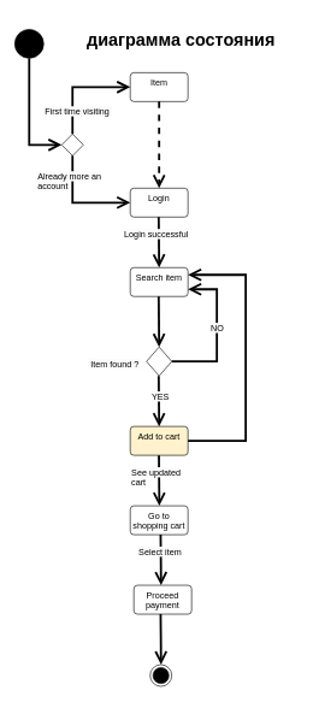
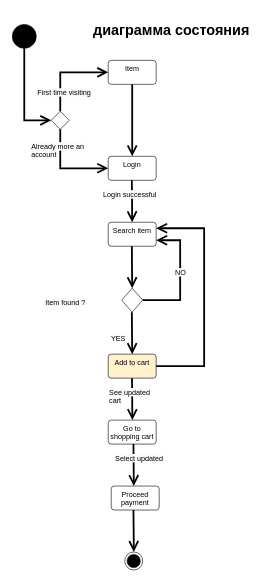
  <mxCell id="0" />
  <mxCell id="1" parent="0" />
  <mxCell id="2" value="" style="shape=ellipse;html=1;fillColor=strokeColor;fontSize=18;fontColor=#ffffff;" vertex="1" parent="1"><mxGeometry x="20" y="40" width="40" height="40" as="geometry" /></mxCell>
  <mxCell id="3" value="" style="edgeStyle=none;html=1;endArrow=open;endSize=12;strokeWidth=3;verticalAlign=bottom;rounded=0;exitX=0.5;exitY=1;exitDx=0;exitDy=0;" edge="1" parent="1" source="2" target="4"><mxGeometry x="0.125" width="160" relative="1" as="geometry"><mxPoint x="40" y="120" as="sourcePoint" /><mxPoint x="100" y="200" as="targetPoint" /><Array as="points"><mxPoint x="40" y="200" /></Array><mxPoint as="offset" /></mxGeometry></mxCell>
  <mxCell id="4" value="" style="rhombus;" vertex="1" parent="1"><mxGeometry x="85" y="185" width="30" height="30" as="geometry" /></mxCell>
  <mxCell id="5" value="" style="edgeStyle=none;html=1;endArrow=open;endSize=12;strokeWidth=3;verticalAlign=bottom;rounded=0;exitX=0.5;exitY=0;exitDx=0;exitDy=0;" edge="1" parent="1" source="4"><mxGeometry x="0.125" width="160" relative="1" as="geometry"><mxPoint x="160" y="80" as="sourcePoint" /><mxPoint x="180" y="120" as="targetPoint" /><Array as="points"><mxPoint x="100" y="120" /></Array><mxPoint as="offset" /></mxGeometry></mxCell>
  <mxCell id="6" value="Item" style="html=1;align=center;verticalAlign=top;rounded=1;absoluteArcSize=1;arcSize=10;dashed=0;whiteSpace=wrap;" vertex="1" parent="1"><mxGeometry x="180" y="100" width="80" height="40" as="geometry" /></mxCell>
  <mxCell id="7" value="" style="edgeStyle=none;html=1;endArrow=open;endSize=12;strokeWidth=3;verticalAlign=bottom;rounded=0;exitX=0.5;exitY=1;exitDx=0;exitDy=0;" edge="1" parent="1" source="4"><mxGeometry x="0.125" width="160" relative="1" as="geometry"><mxPoint x="100" y="325" as="sourcePoint" /><mxPoint x="180" y="280" as="targetPoint" /><Array as="points"><mxPoint x="100" y="280" /></Array><mxPoint as="offset" /></mxGeometry></mxCell>
  <mxCell id="8" value="Login" style="html=1;align=center;verticalAlign=top;rounded=1;absoluteArcSize=1;arcSize=10;dashed=0;whiteSpace=wrap;" vertex="1" parent="1"><mxGeometry x="180" y="260" width="80" height="40" as="geometry" /></mxCell>
  <mxCell id="9" value="&lt;span style=&quot;color: rgb(0, 0, 0); font-family: Helvetica; font-size: 12px; font-style: normal; font-variant-ligatures: normal; font-variant-caps: normal; font-weight: 400; letter-spacing: normal; orphans: 2; text-align: center; text-indent: 0px; text-transform: none; widows: 2; word-spacing: 0px; -webkit-text-stroke-width: 0px; white-space: normal; background-color: rgb(251, 251, 251); text-decoration-thickness: initial; text-decoration-style: initial; text-decoration-color: initial; display: inline !important; float: none;&quot;&gt;Already more an account&lt;/span&gt;" style="text;whiteSpace=wrap;html=1;" vertex="1" parent="1"><mxGeometry x="50" y="230" width="130" height="40" as="geometry" /></mxCell>
  <mxCell id="10" style="edgeStyle=orthogonalEdgeStyle;rounded=0;orthogonalLoop=1;jettySize=auto;html=1;exitX=0.5;exitY=1;exitDx=0;exitDy=0;" edge="1" parent="1"><mxGeometry relative="1" as="geometry"><mxPoint x="270" y="220" as="sourcePoint" /><mxPoint x="270" y="220" as="targetPoint" /></mxGeometry></mxCell>
  <mxCell id="11" value="&lt;span style=&quot;color: rgb(0, 0, 0); font-family: Helvetica; font-size: 12px; font-style: normal; font-variant-ligatures: normal; font-variant-caps: normal; font-weight: 400; letter-spacing: normal; orphans: 2; text-align: center; text-indent: 0px; text-transform: none; widows: 2; word-spacing: 0px; -webkit-text-stroke-width: 0px; white-space: normal; background-color: rgb(251, 251, 251); text-decoration-thickness: initial; text-decoration-style: initial; text-decoration-color: initial; display: inline !important; float: none;&quot;&gt;First time visiting&amp;nbsp;&lt;/span&gt;" style="text;whiteSpace=wrap;html=1;" vertex="1" parent="1"><mxGeometry x="60" y="140" width="170" height="40" as="geometry" /></mxCell>
- <mxCell id="12" value="" style="edgeStyle=none;html=1;endArrow=open;endSize=12;strokeWidth=3;verticalAlign=bottom;rounded=0;entryX=0.5;entryY=0;entryDx=0;entryDy=0;dashed=1;" edge="1" parent="1" source="11" target="8"><mxGeometry x="0.125" width="160" relative="1" as="geometry"><mxPoint x="200" y="250" as="sourcePoint" /><mxPoint x="220" y="250" as="targetPoint" /><Array as="points"><mxPoint x="220" y="140" /></Array><mxPoint as="offset" /></mxGeometry></mxCell>
- <mxCell id="13" value="диаграмма состояния" style="text;strokeColor=none;fillColor=none;html=1;fontSize=24;fontStyle=1;verticalAlign=middle;align=center;" vertex="1" parent="1"><mxGeometry x="115" y="25" width="270" height="60" as="geometry" /></mxCell>
+ <mxCell id="12" value="" style="edgeStyle=none;html=1;endArrow=open;endSize=12;strokeWidth=3;verticalAlign=bottom;rounded=0;entryX=0.5;entryY=0;entryDx=0;entryDy=0;" edge="1" parent="1" source="11" target="8"><mxGeometry x="0.125" width="160" relative="1" as="geometry"><mxPoint x="200" y="250" as="sourcePoint" /><mxPoint x="220" y="250" as="targetPoint" /><Array as="points"><mxPoint x="220" y="140" /></Array><mxPoint as="offset" /></mxGeometry></mxCell>
+ <mxCell id="13" value="диаграмма состояния" style="text;strokeColor=none;fillColor=none;html=1;fontSize=24;fontStyle=1;verticalAlign=middle;align=center;" vertex="1" parent="1"><mxGeometry x="150" y="20" width="270" height="60" as="geometry" /></mxCell>
  <mxCell id="14" value="" style="edgeStyle=none;html=1;endArrow=open;endSize=12;strokeWidth=3;verticalAlign=bottom;rounded=0;" edge="1" parent="1"><mxGeometry x="0.125" width="160" relative="1" as="geometry"><mxPoint x="219.41" y="300" as="sourcePoint" /><mxPoint x="220" y="370" as="targetPoint" /><Array as="points"><mxPoint x="219.41" y="300" /></Array><mxPoint as="offset" /></mxGeometry></mxCell>
  <mxCell id="15" value="Search item" style="html=1;align=center;verticalAlign=top;rounded=1;absoluteArcSize=1;arcSize=10;dashed=0;whiteSpace=wrap;" vertex="1" parent="1"><mxGeometry x="180" y="370" width="80" height="40" as="geometry" /></mxCell>
  <mxCell id="16" value="&lt;span style=&quot;color: rgb(0, 0, 0); font-family: Helvetica; font-size: 12px; font-style: normal; font-variant-ligatures: normal; font-variant-caps: normal; font-weight: 400; letter-spacing: normal; orphans: 2; text-align: center; text-indent: 0px; text-transform: none; widows: 2; word-spacing: 0px; -webkit-text-stroke-width: 0px; white-space: normal; background-color: rgb(251, 251, 251); text-decoration-thickness: initial; text-decoration-style: initial; text-decoration-color: initial; display: inline !important; float: none;&quot;&gt;Login successful&lt;/span&gt;" style="text;whiteSpace=wrap;html=1;" vertex="1" parent="1"><mxGeometry x="170" y="310" width="130" height="40" as="geometry" /></mxCell>
  <mxCell id="17" value="" style="edgeStyle=none;html=1;endArrow=open;endSize=12;strokeWidth=3;verticalAlign=bottom;rounded=0;" edge="1" parent="1"><mxGeometry x="0.125" width="160" relative="1" as="geometry"><mxPoint x="219.41" y="410" as="sourcePoint" /><mxPoint x="220" y="480" as="targetPoint" /><Array as="points"><mxPoint x="219.41" y="410" /></Array><mxPoint as="offset" /></mxGeometry></mxCell>
  <mxCell id="18" value="" style="rhombus;" vertex="1" parent="1"><mxGeometry x="202.5" y="480" width="35" height="40" as="geometry" /></mxCell>
  <mxCell id="19" value="" style="edgeStyle=none;html=1;endArrow=open;endSize=12;strokeWidth=3;verticalAlign=bottom;rounded=0;entryX=1;entryY=0.75;entryDx=0;entryDy=0;" edge="1" parent="1" source="18" target="15"><mxGeometry x="0.125" width="160" relative="1" as="geometry"><mxPoint x="240" y="500" as="sourcePoint" /><mxPoint x="300" y="500" as="targetPoint" /><Array as="points"><mxPoint x="300" y="500" /><mxPoint x="300" y="400" /></Array><mxPoint as="offset" /></mxGeometry></mxCell>
  <mxCell id="20" value="&lt;span style=&quot;color: rgb(0, 0, 0); font-family: Helvetica; font-size: 12px; font-style: normal; font-variant-ligatures: normal; font-variant-caps: normal; font-weight: 400; letter-spacing: normal; orphans: 2; text-align: center; text-indent: 0px; text-transform: none; widows: 2; word-spacing: 0px; -webkit-text-stroke-width: 0px; white-space: normal; background-color: rgb(251, 251, 251); text-decoration-thickness: initial; text-decoration-style: initial; text-decoration-color: initial; display: inline !important; float: none;&quot;&gt;NO&lt;/span&gt;" style="text;whiteSpace=wrap;html=1;" vertex="1" parent="1"><mxGeometry x="290" y="440" width="30" height="30" as="geometry" /></mxCell>
  <mxCell id="21" value="" style="edgeStyle=none;html=1;endArrow=open;endSize=12;strokeWidth=3;verticalAlign=bottom;rounded=0;" edge="1" parent="1"><mxGeometry x="0.125" width="160" relative="1" as="geometry"><mxPoint x="219.41" y="520" as="sourcePoint" /><mxPoint x="220" y="590" as="targetPoint" /><Array as="points"><mxPoint x="219.41" y="520" /></Array><mxPoint as="offset" /></mxGeometry></mxCell>
- <mxCell id="22" value="&lt;span style=&quot;color: rgb(0, 0, 0); font-family: Helvetica; font-size: 12px; font-style: normal; font-variant-ligatures: normal; font-variant-caps: normal; font-weight: 400; letter-spacing: normal; orphans: 2; text-align: center; text-indent: 0px; text-transform: none; widows: 2; word-spacing: 0px; -webkit-text-stroke-width: 0px; white-space: normal; background-color: rgb(251, 251, 251); text-decoration-thickness: initial; text-decoration-style: initial; text-decoration-color: initial; display: inline !important; float: none;&quot;&gt;&amp;nbsp;Item found ?&amp;nbsp;&lt;/span&gt;" style="text;whiteSpace=wrap;html=1;" vertex="1" parent="1"><mxGeometry x="120" y="490" width="82.5" height="30" as="geometry" /></mxCell>
+ <mxCell id="22" value="&lt;span style=&quot;color: rgb(0, 0, 0); font-family: Helvetica; font-size: 12px; font-style: normal; font-variant-ligatures: normal; font-variant-caps: normal; font-weight: 400; letter-spacing: normal; orphans: 2; text-align: center; text-indent: 0px; text-transform: none; widows: 2; word-spacing: 0px; -webkit-text-stroke-width: 0px; white-space: normal; background-color: rgb(251, 251, 251); text-decoration-thickness: initial; text-decoration-style: initial; text-decoration-color: initial; display: inline !important; float: none;&quot;&gt;&amp;nbsp;Item found ?&amp;nbsp;&lt;/span&gt;" style="text;whiteSpace=wrap;html=1;" vertex="1" parent="1"><mxGeometry x="70" y="490" width="82.5" height="30" as="geometry" /></mxCell>
  <mxCell id="23" value="Add to cart" style="html=1;align=center;verticalAlign=top;rounded=1;absoluteArcSize=1;arcSize=10;dashed=0;whiteSpace=wrap;fillColor=#fff2cc;" vertex="1" parent="1"><mxGeometry x="180" y="590" width="80" height="40" as="geometry" /></mxCell>
  <mxCell id="24" value="" style="edgeStyle=none;html=1;endArrow=open;endSize=12;strokeWidth=3;verticalAlign=bottom;rounded=0;entryX=1;entryY=0.25;entryDx=0;entryDy=0;" edge="1" parent="1" target="15"><mxGeometry x="0.125" width="160" relative="1" as="geometry"><mxPoint x="260" y="610" as="sourcePoint" /><mxPoint x="282" y="500" as="targetPoint" /><Array as="points"><mxPoint x="340" y="610" /><mxPoint x="340" y="380" /></Array><mxPoint as="offset" /></mxGeometry></mxCell>
- <mxCell id="25" value="&lt;span style=&quot;color: rgb(0, 0, 0); font-family: Helvetica; font-size: 12px; font-style: normal; font-variant-ligatures: normal; font-variant-caps: normal; font-weight: 400; letter-spacing: normal; orphans: 2; text-align: center; text-indent: 0px; text-transform: none; widows: 2; word-spacing: 0px; -webkit-text-stroke-width: 0px; white-space: normal; background-color: rgb(251, 251, 251); text-decoration-thickness: initial; text-decoration-style: initial; text-decoration-color: initial; display: inline !important; float: none;&quot;&gt;YES&lt;/span&gt;" style="text;whiteSpace=wrap;html=1;" vertex="1" parent="1"><mxGeometry x="207.5" y="535" width="30" height="30" as="geometry" /></mxCell>
+ <mxCell id="25" value="&lt;span style=&quot;color: rgb(0, 0, 0); font-family: Helvetica; font-size: 12px; font-style: normal; font-variant-ligatures: normal; font-variant-caps: normal; font-weight: 400; letter-spacing: normal; orphans: 2; text-align: center; text-indent: 0px; text-transform: none; widows: 2; word-spacing: 0px; -webkit-text-stroke-width: 0px; white-space: normal; background-color: rgb(251, 251, 251); text-decoration-thickness: initial; text-decoration-style: initial; text-decoration-color: initial; display: inline !important; float: none;&quot;&gt;YES&lt;/span&gt;" style="text;whiteSpace=wrap;html=1;" vertex="1" parent="1"><mxGeometry x="182.5" y="550" width="30" height="30" as="geometry" /></mxCell>
  <mxCell id="26" value="Go to shopping cart" style="html=1;align=center;verticalAlign=top;rounded=1;absoluteArcSize=1;arcSize=10;dashed=0;whiteSpace=wrap;" vertex="1" parent="1"><mxGeometry x="180" y="700" width="80" height="40" as="geometry" /></mxCell>
  <mxCell id="27" value="" style="edgeStyle=none;html=1;endArrow=open;endSize=12;strokeWidth=3;verticalAlign=bottom;rounded=0;" edge="1" parent="1"><mxGeometry x="0.125" width="160" relative="1" as="geometry"><mxPoint x="219.7" y="630" as="sourcePoint" /><mxPoint x="220.29" y="700" as="targetPoint" /><Array as="points"><mxPoint x="219.7" y="630" /></Array><mxPoint as="offset" /></mxGeometry></mxCell>
  <mxCell id="28" value="&lt;span style=&quot;color: rgb(0, 0, 0); font-family: Helvetica; font-size: 12px; font-style: normal; font-variant-ligatures: normal; font-variant-caps: normal; font-weight: 400; letter-spacing: normal; orphans: 2; text-align: center; text-indent: 0px; text-transform: none; widows: 2; word-spacing: 0px; -webkit-text-stroke-width: 0px; white-space: normal; background-color: rgb(251, 251, 251); text-decoration-thickness: initial; text-decoration-style: initial; text-decoration-color: initial; display: inline !important; float: none;&quot;&gt;See updated cart&lt;/span&gt;" style="text;whiteSpace=wrap;html=1;" vertex="1" parent="1"><mxGeometry x="180" y="640" width="90" height="40" as="geometry" /></mxCell>
  <mxCell id="29" value="" style="edgeStyle=none;html=1;endArrow=open;endSize=12;strokeWidth=3;verticalAlign=bottom;rounded=0;" edge="1" parent="1"><mxGeometry x="0.125" width="160" relative="1" as="geometry"><mxPoint x="222.08" y="740" as="sourcePoint" /><mxPoint x="222.67" y="810" as="targetPoint" /><Array as="points"><mxPoint x="222.08" y="740" /><mxPoint x="222.38" y="770" /></Array><mxPoint as="offset" /></mxGeometry></mxCell>
  <mxCell id="30" value="Proceed payment" style="html=1;align=center;verticalAlign=top;rounded=1;absoluteArcSize=1;arcSize=10;dashed=0;whiteSpace=wrap;" vertex="1" parent="1"><mxGeometry x="185" y="810" width="80" height="40" as="geometry" /></mxCell>
- <mxCell id="31" value="&lt;span style=&quot;color: rgb(0, 0, 0); font-family: Helvetica; font-size: 12px; font-style: normal; font-variant-ligatures: normal; font-variant-caps: normal; font-weight: 400; letter-spacing: normal; orphans: 2; text-align: center; text-indent: 0px; text-transform: none; widows: 2; word-spacing: 0px; -webkit-text-stroke-width: 0px; white-space: normal; background-color: rgb(251, 251, 251); text-decoration-thickness: initial; text-decoration-style: initial; text-decoration-color: initial; display: inline !important; float: none;&quot;&gt;Select item&lt;/span&gt;" style="text;whiteSpace=wrap;html=1;" vertex="1" parent="1"><mxGeometry x="190" y="750" width="90" height="40" as="geometry" /></mxCell>
+ <mxCell id="31" value="&lt;span style=&quot;color: rgb(0, 0, 0); font-family: Helvetica; font-size: 12px; font-style: normal; font-variant-ligatures: normal; font-variant-caps: normal; font-weight: 400; letter-spacing: normal; orphans: 2; text-align: center; text-indent: 0px; text-transform: none; widows: 2; word-spacing: 0px; -webkit-text-stroke-width: 0px; white-space: normal; background-color: rgb(251, 251, 251); text-decoration-thickness: initial; text-decoration-style: initial; text-decoration-color: initial; display: inline !important; float: none;&quot;&gt;Select updated&lt;/span&gt;" style="text;whiteSpace=wrap;html=1;" vertex="1" parent="1"><mxGeometry x="190" y="750" width="90" height="40" as="geometry" /></mxCell>
  <mxCell id="32" value="" style="edgeStyle=none;html=1;endArrow=open;endSize=12;strokeWidth=3;verticalAlign=bottom;rounded=0;" edge="1" parent="1"><mxGeometry x="0.125" width="160" relative="1" as="geometry"><mxPoint x="222.08" y="850" as="sourcePoint" /><mxPoint x="222.67" y="920" as="targetPoint" /><Array as="points"><mxPoint x="222.08" y="850" /><mxPoint x="222.38" y="880" /></Array><mxPoint as="offset" /></mxGeometry></mxCell>
  <mxCell id="33" value="" style="ellipse;html=1;shape=endState;fillColor=strokeColor;" vertex="1" parent="1"><mxGeometry x="207.5" y="920" width="30" height="30" as="geometry" /></mxCell>
